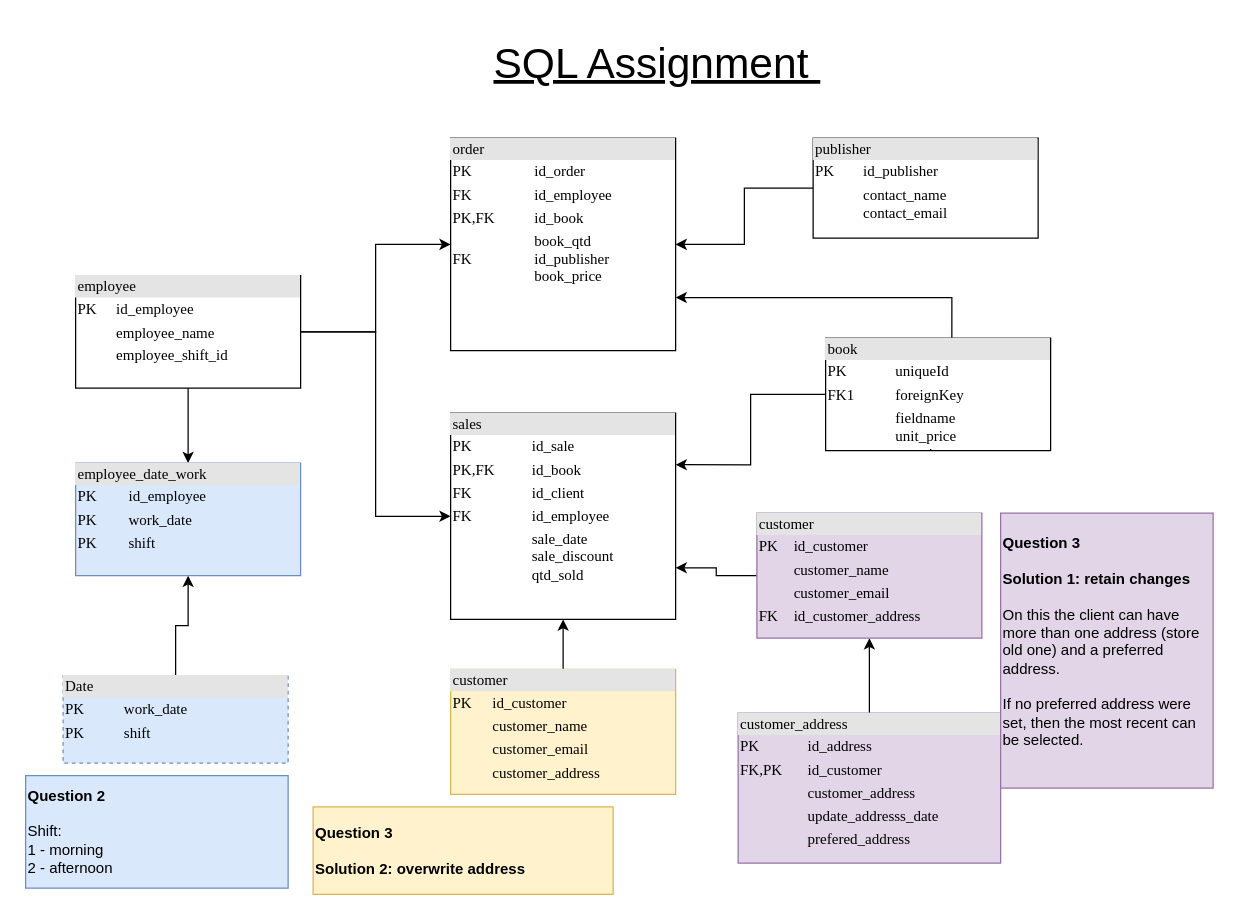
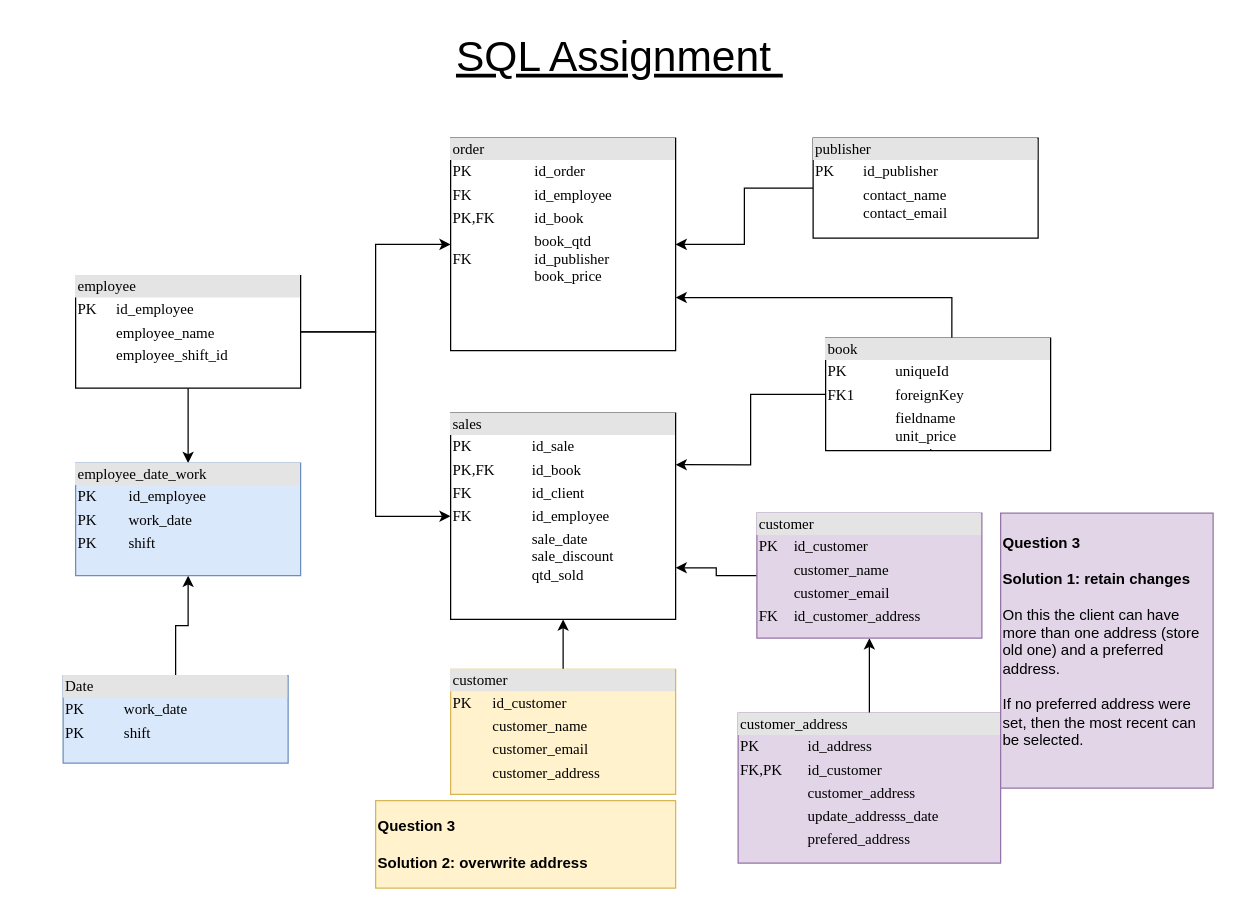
  <mxCell id="0" />
  <mxCell id="1" parent="0" />
  <mxCell id="2" value="" style="edgeStyle=orthogonalEdgeStyle;rounded=0;orthogonalLoop=1;jettySize=auto;html=1;" edge="1" parent="1" source="5" target="11"><mxGeometry relative="1" as="geometry" /></mxCell>
  <mxCell id="3" style="edgeStyle=orthogonalEdgeStyle;rounded=0;orthogonalLoop=1;jettySize=auto;html=1;entryX=0;entryY=0.5;entryDx=0;entryDy=0;" edge="1" parent="1" source="5" target="12"><mxGeometry relative="1" as="geometry" /></mxCell>
  <mxCell id="4" value="" style="edgeStyle=orthogonalEdgeStyle;rounded=0;orthogonalLoop=1;jettySize=auto;html=1;" edge="1" parent="1" source="5" target="10"><mxGeometry relative="1" as="geometry" /></mxCell>
  <mxCell id="5" value="&lt;div style=&quot;box-sizing:border-box;width:100%;background:#e4e4e4;padding:2px;&quot;&gt;employee&lt;/div&gt;&lt;table style=&quot;width:100%;font-size:1em;&quot; cellpadding=&quot;2&quot; cellspacing=&quot;0&quot;&gt;&lt;tbody&gt;&lt;tr&gt;&lt;td&gt;PK&lt;/td&gt;&lt;td&gt;id_employee&lt;/td&gt;&lt;/tr&gt;&lt;tr&gt;&lt;td&gt;&lt;br&gt;&lt;/td&gt;&lt;td&gt;employee_name&lt;/td&gt;&lt;/tr&gt;&lt;tr&gt;&lt;td&gt;&lt;/td&gt;&lt;td&gt;employee_shift_id&lt;/td&gt;&lt;/tr&gt;&lt;/tbody&gt;&lt;/table&gt;" style="verticalAlign=top;align=left;overflow=fill;html=1;rounded=0;shadow=0;comic=0;labelBackgroundColor=none;strokeWidth=1;fontFamily=Verdana;fontSize=12" parent="1" vertex="1"><mxGeometry x="60" y="220" width="180" height="90" as="geometry" /></mxCell>
  <mxCell id="6" value="" style="edgeStyle=orthogonalEdgeStyle;rounded=0;orthogonalLoop=1;jettySize=auto;html=1;" edge="1" parent="1" source="7" target="12"><mxGeometry relative="1" as="geometry" /></mxCell>
  <mxCell id="7" value="&lt;div style=&quot;box-sizing: border-box ; width: 100% ; background: #e4e4e4 ; padding: 2px&quot;&gt;customer&lt;/div&gt;&lt;table style=&quot;width: 100% ; font-size: 1em&quot; cellpadding=&quot;2&quot; cellspacing=&quot;0&quot;&gt;&lt;tbody&gt;&lt;tr&gt;&lt;td&gt;PK&lt;/td&gt;&lt;td&gt;id_customer&lt;/td&gt;&lt;/tr&gt;&lt;tr&gt;&lt;td&gt;&lt;/td&gt;&lt;td&gt;customer_name&lt;/td&gt;&lt;/tr&gt;&lt;tr&gt;&lt;td&gt;&lt;/td&gt;&lt;td&gt;customer_email&lt;/td&gt;&lt;/tr&gt;&lt;tr&gt;&lt;td&gt;&lt;/td&gt;&lt;td&gt;customer_address&lt;/td&gt;&lt;/tr&gt;&lt;/tbody&gt;&lt;/table&gt;" style="verticalAlign=top;align=left;overflow=fill;html=1;rounded=0;shadow=0;comic=0;labelBackgroundColor=none;strokeWidth=1;fontFamily=Verdana;fontSize=12;fillColor=#fff2cc;strokeColor=#d6b656;" parent="1" vertex="1"><mxGeometry x="360" y="535" width="180" height="100" as="geometry" /></mxCell>
  <mxCell id="8" value="" style="edgeStyle=orthogonalEdgeStyle;rounded=0;orthogonalLoop=1;jettySize=auto;html=1;" edge="1" parent="1" source="9" target="10"><mxGeometry relative="1" as="geometry" /></mxCell>
- <mxCell id="9" value="&lt;div style=&quot;box-sizing: border-box ; width: 100% ; background: #e4e4e4 ; padding: 2px&quot;&gt;Date&lt;/div&gt;&lt;table style=&quot;width: 100% ; font-size: 1em&quot; cellpadding=&quot;2&quot; cellspacing=&quot;0&quot;&gt;&lt;tbody&gt;&lt;tr&gt;&lt;td&gt;PK&lt;/td&gt;&lt;td&gt;work_date&lt;/td&gt;&lt;/tr&gt;&lt;tr&gt;&lt;td&gt;PK&lt;/td&gt;&lt;td&gt;shift&amp;nbsp;&lt;/td&gt;&lt;/tr&gt;&lt;tr&gt;&lt;td&gt;&lt;br&gt;&lt;/td&gt;&lt;td&gt;&lt;br&gt;&lt;/td&gt;&lt;/tr&gt;&lt;tr&gt;&lt;td&gt;&lt;br&gt;&lt;/td&gt;&lt;td&gt;&lt;br&gt;&lt;/td&gt;&lt;/tr&gt;&lt;/tbody&gt;&lt;/table&gt;" style="verticalAlign=top;align=left;overflow=fill;html=1;rounded=0;shadow=0;comic=0;labelBackgroundColor=none;strokeWidth=1;fontFamily=Verdana;fontSize=12;fillColor=#dae8fc;strokeColor=#6c8ebf;dashed=1;" parent="1" vertex="1"><mxGeometry x="50" y="540" width="180" height="70" as="geometry" /></mxCell>
+ <mxCell id="9" value="&lt;div style=&quot;box-sizing: border-box ; width: 100% ; background: #e4e4e4 ; padding: 2px&quot;&gt;Date&lt;/div&gt;&lt;table style=&quot;width: 100% ; font-size: 1em&quot; cellpadding=&quot;2&quot; cellspacing=&quot;0&quot;&gt;&lt;tbody&gt;&lt;tr&gt;&lt;td&gt;PK&lt;/td&gt;&lt;td&gt;work_date&lt;/td&gt;&lt;/tr&gt;&lt;tr&gt;&lt;td&gt;PK&lt;/td&gt;&lt;td&gt;shift&amp;nbsp;&lt;/td&gt;&lt;/tr&gt;&lt;tr&gt;&lt;td&gt;&lt;br&gt;&lt;/td&gt;&lt;td&gt;&lt;br&gt;&lt;/td&gt;&lt;/tr&gt;&lt;tr&gt;&lt;td&gt;&lt;br&gt;&lt;/td&gt;&lt;td&gt;&lt;br&gt;&lt;/td&gt;&lt;/tr&gt;&lt;/tbody&gt;&lt;/table&gt;" style="verticalAlign=top;align=left;overflow=fill;html=1;rounded=0;shadow=0;comic=0;labelBackgroundColor=none;strokeWidth=1;fontFamily=Verdana;fontSize=12;fillColor=#dae8fc;strokeColor=#6c8ebf;" parent="1" vertex="1"><mxGeometry x="50" y="540" width="180" height="70" as="geometry" /></mxCell>
  <mxCell id="10" value="&lt;div style=&quot;box-sizing: border-box ; width: 100% ; background: #e4e4e4 ; padding: 2px&quot;&gt;employee_date_work&lt;/div&gt;&lt;table style=&quot;width: 100% ; font-size: 1em&quot; cellpadding=&quot;2&quot; cellspacing=&quot;0&quot;&gt;&lt;tbody&gt;&lt;tr&gt;&lt;td&gt;PK&lt;/td&gt;&lt;td&gt;id_employee&lt;/td&gt;&lt;/tr&gt;&lt;tr&gt;&lt;td&gt;PK&lt;/td&gt;&lt;td&gt;work_date&lt;/td&gt;&lt;/tr&gt;&lt;tr&gt;&lt;td&gt;PK&lt;/td&gt;&lt;td&gt;shift&lt;/td&gt;&lt;/tr&gt;&lt;tr&gt;&lt;td&gt;&lt;br&gt;&lt;/td&gt;&lt;td&gt;&lt;br&gt;&lt;/td&gt;&lt;/tr&gt;&lt;/tbody&gt;&lt;/table&gt;" style="verticalAlign=top;align=left;overflow=fill;html=1;rounded=0;shadow=0;comic=0;labelBackgroundColor=none;strokeWidth=1;fontFamily=Verdana;fontSize=12;fillColor=#dae8fc;strokeColor=#6c8ebf;" parent="1" vertex="1"><mxGeometry x="60" y="370" width="180" height="90" as="geometry" /></mxCell>
  <mxCell id="11" value="&lt;div style=&quot;box-sizing:border-box;width:100%;background:#e4e4e4;padding:2px;&quot;&gt;order&lt;/div&gt;&lt;table style=&quot;width:100%;font-size:1em;&quot; cellpadding=&quot;2&quot; cellspacing=&quot;0&quot;&gt;&lt;tbody&gt;&lt;tr&gt;&lt;td&gt;PK&lt;/td&gt;&lt;td&gt;id_order&lt;/td&gt;&lt;/tr&gt;&lt;tr&gt;&lt;td&gt;FK&lt;/td&gt;&lt;td&gt;id_employee&lt;/td&gt;&lt;/tr&gt;&lt;tr&gt;&lt;td&gt;PK,FK&lt;/td&gt;&lt;td&gt;id_book&lt;/td&gt;&lt;/tr&gt;&lt;tr&gt;&lt;td&gt;FK&lt;/td&gt;&lt;td&gt;book_qtd&lt;br&gt;id_publisher&lt;br&gt;book_price&lt;/td&gt;&lt;/tr&gt;&lt;/tbody&gt;&lt;/table&gt;" style="verticalAlign=top;align=left;overflow=fill;html=1;rounded=0;shadow=0;comic=0;labelBackgroundColor=none;strokeWidth=1;fontFamily=Verdana;fontSize=12" parent="1" vertex="1"><mxGeometry x="360" y="110" width="180" height="170" as="geometry" /></mxCell>
  <mxCell id="12" value="&lt;div style=&quot;box-sizing: border-box ; width: 100% ; background: #e4e4e4 ; padding: 2px&quot;&gt;sales&lt;/div&gt;&lt;table style=&quot;width: 100% ; font-size: 1em&quot; cellpadding=&quot;2&quot; cellspacing=&quot;0&quot;&gt;&lt;tbody&gt;&lt;tr&gt;&lt;td&gt;PK&lt;/td&gt;&lt;td&gt;id_sale&lt;/td&gt;&lt;/tr&gt;&lt;tr&gt;&lt;td&gt;PK,FK&lt;/td&gt;&lt;td&gt;id_book&lt;/td&gt;&lt;/tr&gt;&lt;tr&gt;&lt;td&gt;FK&lt;/td&gt;&lt;td&gt;id_client&lt;/td&gt;&lt;/tr&gt;&lt;tr&gt;&lt;td&gt;FK&lt;/td&gt;&lt;td&gt;id_employee&lt;br&gt;&lt;/td&gt;&lt;/tr&gt;&lt;tr&gt;&lt;td&gt;&lt;br&gt;&lt;/td&gt;&lt;td&gt;sale_date&lt;br&gt;sale_discount&lt;br&gt;qtd_sold&lt;/td&gt;&lt;/tr&gt;&lt;tr&gt;&lt;td&gt;&lt;/td&gt;&lt;td&gt;&lt;/td&gt;&lt;/tr&gt;&lt;/tbody&gt;&lt;/table&gt;" style="verticalAlign=top;align=left;overflow=fill;html=1;rounded=0;shadow=0;comic=0;labelBackgroundColor=none;strokeWidth=1;fontFamily=Verdana;fontSize=12" parent="1" vertex="1"><mxGeometry x="360" y="330" width="180" height="165" as="geometry" /></mxCell>
  <mxCell id="13" style="edgeStyle=orthogonalEdgeStyle;rounded=0;orthogonalLoop=1;jettySize=auto;html=1;entryX=1;entryY=0.25;entryDx=0;entryDy=0;" edge="1" parent="1" source="15" target="12"><mxGeometry relative="1" as="geometry" /></mxCell>
  <mxCell id="14" style="edgeStyle=orthogonalEdgeStyle;rounded=0;orthogonalLoop=1;jettySize=auto;html=1;entryX=1;entryY=0.75;entryDx=0;entryDy=0;exitX=0.561;exitY=0.011;exitDx=0;exitDy=0;exitPerimeter=0;" edge="1" parent="1" source="15" target="11"><mxGeometry relative="1" as="geometry" /></mxCell>
  <mxCell id="15" value="&lt;div style=&quot;box-sizing:border-box;width:100%;background:#e4e4e4;padding:2px;&quot;&gt;book&lt;/div&gt;&lt;table style=&quot;width:100%;font-size:1em;&quot; cellpadding=&quot;2&quot; cellspacing=&quot;0&quot;&gt;&lt;tbody&gt;&lt;tr&gt;&lt;td&gt;PK&lt;/td&gt;&lt;td&gt;uniqueId&lt;/td&gt;&lt;/tr&gt;&lt;tr&gt;&lt;td&gt;FK1&lt;/td&gt;&lt;td&gt;foreignKey&lt;/td&gt;&lt;/tr&gt;&lt;tr&gt;&lt;td&gt;&lt;/td&gt;&lt;td&gt;fieldname&lt;br&gt;unit_price&lt;br&gt;quantity&lt;/td&gt;&lt;/tr&gt;&lt;/tbody&gt;&lt;/table&gt;" style="verticalAlign=top;align=left;overflow=fill;html=1;rounded=0;shadow=0;comic=0;labelBackgroundColor=none;strokeWidth=1;fontFamily=Verdana;fontSize=12" parent="1" vertex="1"><mxGeometry x="660" y="270" width="180" height="90" as="geometry" /></mxCell>
  <mxCell id="16" value="" style="edgeStyle=orthogonalEdgeStyle;rounded=0;orthogonalLoop=1;jettySize=auto;html=1;" edge="1" parent="1" source="17" target="11"><mxGeometry relative="1" as="geometry" /></mxCell>
  <mxCell id="17" value="&lt;div style=&quot;box-sizing:border-box;width:100%;background:#e4e4e4;padding:2px;&quot;&gt;publisher&lt;/div&gt;&lt;table style=&quot;width:100%;font-size:1em;&quot; cellpadding=&quot;2&quot; cellspacing=&quot;0&quot;&gt;&lt;tbody&gt;&lt;tr&gt;&lt;td&gt;PK&lt;/td&gt;&lt;td&gt;id_publisher&lt;/td&gt;&lt;/tr&gt;&lt;tr&gt;&lt;td&gt;&lt;br&gt;&lt;/td&gt;&lt;td&gt;contact_name&lt;br&gt;contact_email&lt;/td&gt;&lt;/tr&gt;&lt;/tbody&gt;&lt;/table&gt;" style="verticalAlign=top;align=left;overflow=fill;html=1;rounded=0;shadow=0;comic=0;labelBackgroundColor=none;strokeWidth=1;fontFamily=Verdana;fontSize=12" vertex="1" parent="1"><mxGeometry x="650" y="110" width="180" height="80" as="geometry" /></mxCell>
- <mxCell id="18" value="&lt;b&gt;Question 2&lt;/b&gt;&lt;div&gt;&lt;span style=&quot;background-color: initial;&quot;&gt;&lt;br&gt;&lt;/span&gt;&lt;/div&gt;&lt;div&gt;&lt;span style=&quot;background-color: initial;&quot;&gt;Shift:&lt;/span&gt;&lt;div&gt;&lt;div&gt;1 - morning&lt;/div&gt;&lt;div&gt;2 - afternoon&lt;/div&gt;&lt;/div&gt;&lt;/div&gt;" style="text;html=1;align=left;verticalAlign=middle;whiteSpace=wrap;rounded=0;fillColor=#dae8fc;strokeColor=#6c8ebf;" vertex="1" parent="1"><mxGeometry x="20" y="620" width="210" height="90" as="geometry" /></mxCell>
  <mxCell id="19" value="" style="edgeStyle=orthogonalEdgeStyle;rounded=0;orthogonalLoop=1;jettySize=auto;html=1;" edge="1" parent="1" source="20" target="22"><mxGeometry relative="1" as="geometry" /></mxCell>
  <mxCell id="20" value="&lt;div style=&quot;box-sizing: border-box ; width: 100% ; background: #e4e4e4 ; padding: 2px&quot;&gt;customer_address&lt;/div&gt;&lt;table style=&quot;width: 100% ; font-size: 1em&quot; cellpadding=&quot;2&quot; cellspacing=&quot;0&quot;&gt;&lt;tbody&gt;&lt;tr&gt;&lt;td&gt;PK&lt;/td&gt;&lt;td&gt;id_address&lt;/td&gt;&lt;/tr&gt;&lt;tr&gt;&lt;td&gt;FK,PK&lt;/td&gt;&lt;td&gt;id_customer&lt;/td&gt;&lt;/tr&gt;&lt;tr&gt;&lt;td&gt;&lt;/td&gt;&lt;td&gt;customer_address&lt;/td&gt;&lt;/tr&gt;&lt;tr&gt;&lt;td&gt;&lt;/td&gt;&lt;td&gt;update_addresss_date&lt;/td&gt;&lt;/tr&gt;&lt;tr&gt;&lt;td&gt;&lt;br&gt;&lt;/td&gt;&lt;td&gt;prefered_address&lt;/td&gt;&lt;/tr&gt;&lt;/tbody&gt;&lt;/table&gt;" style="verticalAlign=top;align=left;overflow=fill;html=1;rounded=0;shadow=0;comic=0;labelBackgroundColor=none;strokeWidth=1;fontFamily=Verdana;fontSize=12;fillColor=#e1d5e7;strokeColor=#9673a6;" vertex="1" parent="1"><mxGeometry x="590" y="570" width="210" height="120" as="geometry" /></mxCell>
  <mxCell id="21" style="edgeStyle=orthogonalEdgeStyle;rounded=0;orthogonalLoop=1;jettySize=auto;html=1;entryX=1;entryY=0.75;entryDx=0;entryDy=0;" edge="1" parent="1" source="22" target="12"><mxGeometry relative="1" as="geometry" /></mxCell>
  <mxCell id="22" value="&lt;div style=&quot;box-sizing: border-box ; width: 100% ; background: #e4e4e4 ; padding: 2px&quot;&gt;customer&lt;/div&gt;&lt;table style=&quot;width: 100% ; font-size: 1em&quot; cellpadding=&quot;2&quot; cellspacing=&quot;0&quot;&gt;&lt;tbody&gt;&lt;tr&gt;&lt;td&gt;PK&lt;/td&gt;&lt;td&gt;id_customer&lt;/td&gt;&lt;/tr&gt;&lt;tr&gt;&lt;td&gt;&lt;br&gt;&lt;/td&gt;&lt;td&gt;customer_name&lt;/td&gt;&lt;/tr&gt;&lt;tr&gt;&lt;td&gt;&lt;/td&gt;&lt;td&gt;customer_email&lt;/td&gt;&lt;/tr&gt;&lt;tr&gt;&lt;td&gt;FK&lt;/td&gt;&lt;td&gt;id_customer_address&lt;/td&gt;&lt;/tr&gt;&lt;/tbody&gt;&lt;/table&gt;" style="verticalAlign=top;align=left;overflow=fill;html=1;rounded=0;shadow=0;comic=0;labelBackgroundColor=none;strokeWidth=1;fontFamily=Verdana;fontSize=12;fillColor=#e1d5e7;strokeColor=#9673a6;" vertex="1" parent="1"><mxGeometry x="605" y="410" width="180" height="100" as="geometry" /></mxCell>
  <mxCell id="23" value="&lt;b&gt;Question 3&lt;/b&gt;&lt;div&gt;&lt;b&gt;&lt;br&gt;&lt;/b&gt;&lt;div&gt;&lt;b&gt;Solution 1: retain changes&lt;/b&gt;&lt;br&gt;&lt;div&gt;&lt;br&gt;&lt;/div&gt;&lt;div&gt;On this the client can have more than one address (store old one) and a preferred address.&amp;nbsp;&lt;/div&gt;&lt;div&gt;&lt;br&gt;&lt;/div&gt;&lt;div&gt;If no preferred address were set, then the most recent can be selected.&lt;br&gt;&lt;div&gt;&lt;br&gt;&lt;/div&gt;&lt;/div&gt;&lt;/div&gt;&lt;/div&gt;" style="text;html=1;align=left;verticalAlign=middle;whiteSpace=wrap;rounded=0;fillColor=#e1d5e7;strokeColor=#9673a6;" vertex="1" parent="1"><mxGeometry x="800" y="410" width="170" height="220" as="geometry" /></mxCell>
- <mxCell id="24" value="&lt;b&gt;Question 3&lt;/b&gt;&lt;div&gt;&lt;b&gt;&lt;br&gt;&lt;/b&gt;&lt;div&gt;&lt;b&gt;Solution 2: overwrite address&lt;/b&gt;&lt;/div&gt;&lt;/div&gt;" style="text;html=1;align=left;verticalAlign=middle;whiteSpace=wrap;rounded=0;fillColor=#fff2cc;strokeColor=#d6b656;" vertex="1" parent="1"><mxGeometry x="250" y="645" width="240" height="70" as="geometry" /></mxCell>
- <mxCell id="25" value="SQL Assignment&amp;nbsp;" style="text;html=1;align=center;verticalAlign=middle;whiteSpace=wrap;rounded=0;fontSize=34;fontStyle=4" vertex="1" parent="1"><mxGeometry x="378" y="25" width="295" height="50" as="geometry" /></mxCell>
+ <mxCell id="24" value="&lt;b&gt;Question 3&lt;/b&gt;&lt;div&gt;&lt;b&gt;&lt;br&gt;&lt;/b&gt;&lt;div&gt;&lt;b&gt;Solution 2: overwrite address&lt;/b&gt;&lt;/div&gt;&lt;/div&gt;" style="text;html=1;align=left;verticalAlign=middle;whiteSpace=wrap;rounded=0;fillColor=#fff2cc;strokeColor=#d6b656;" vertex="1" parent="1"><mxGeometry x="300" y="640" width="240" height="70" as="geometry" /></mxCell>
+ <mxCell id="25" value="SQL Assignment&amp;nbsp;" style="text;html=1;align=center;verticalAlign=middle;whiteSpace=wrap;rounded=0;fontSize=34;fontStyle=4" vertex="1" parent="1"><mxGeometry x="348" y="20" width="295" height="50" as="geometry" /></mxCell>
